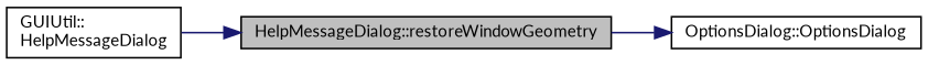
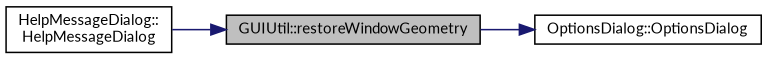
  digraph {
    fontname=Lato
    rankdir=RL
    node [color=black fillcolor=white fontname=Lato fontsize=10 shape=record style=filled]
    edge [color=midnightblue dir=back fontname=Lato fontsize=10 labelfontname=Helvetica labelfontsize=10 style=solid]
-   n1 [fillcolor=grey75 fontcolor=black height=0.2 label="HelpMessageDialog::restoreWindowGeometry" width=0.4]
-   n2 [height=0.2 label="GUIUtil::\lHelpMessageDialog" width=0.4]
+   n1 [fillcolor=grey75 fontcolor=black height=0.2 label="GUIUtil::restoreWindowGeometry" width=0.4]
+   n2 [height=0.2 label="HelpMessageDialog::\lHelpMessageDialog" width=0.4]
    n3 [height=0.2 label="OptionsDialog::OptionsDialog" width=0.4]
    n1 -> n2
    n3 -> n1
  }
